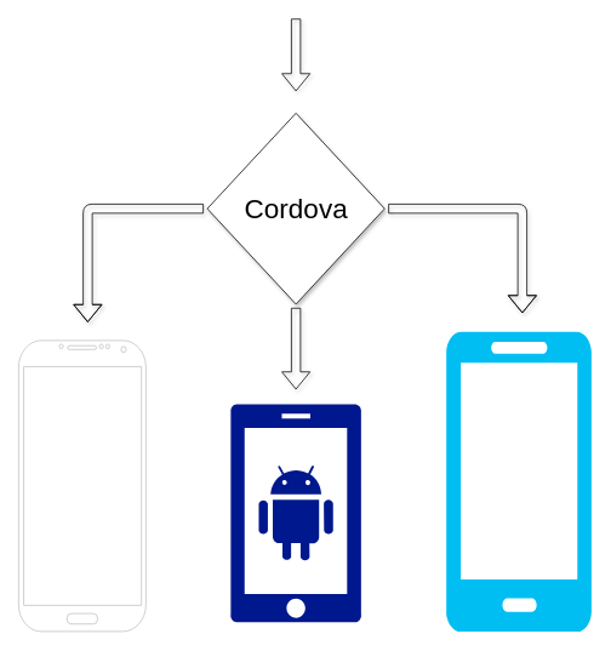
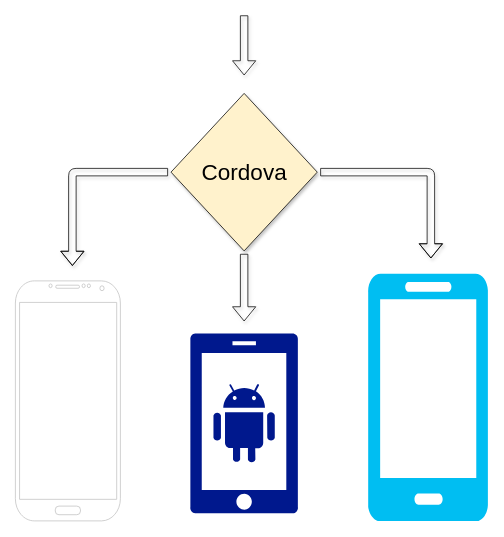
  <mxCell id="0" />
  <mxCell id="1" parent="0" />
  <mxCell id="2" value="" style="shape=flexArrow;endArrow=classic;html=1;exitX=0.5;exitY=1;exitDx=0;exitDy=0;shadow=1;" edge="1" parent="1"><mxGeometry width="50" height="50" relative="1" as="geometry"><mxPoint x="325" y="20" as="sourcePoint" /><mxPoint x="325" y="100" as="targetPoint" /></mxGeometry></mxCell>
- <mxCell id="3" value="&lt;font style=&quot;font-size: 30px&quot;&gt;Cordova&lt;/font&gt;" style="rhombus;whiteSpace=wrap;html=1;shadow=1;" vertex="1" parent="1"><mxGeometry x="227.5" y="124" width="195" height="210" as="geometry" /></mxCell>
+ <mxCell id="3" value="&lt;font style=&quot;font-size: 30px&quot;&gt;Cordova&lt;/font&gt;" style="rhombus;whiteSpace=wrap;html=1;shadow=1;fillColor=#fff2cc;" vertex="1" parent="1"><mxGeometry x="227.5" y="124" width="195" height="210" as="geometry" /></mxCell>
  <mxCell id="4" value="" style="shape=flexArrow;endArrow=classic;html=1;exitX=0;exitY=0.5;exitDx=0;exitDy=0;shadow=1;" edge="1" parent="1"><mxGeometry width="50" height="50" relative="1" as="geometry"><mxPoint x="223.5" y="229" as="sourcePoint" /><mxPoint x="96" y="354" as="targetPoint" /><Array as="points"><mxPoint x="96" y="229" /></Array></mxGeometry></mxCell>
  <mxCell id="5" value="" style="shape=flexArrow;endArrow=classic;html=1;exitX=0.5;exitY=1;exitDx=0;exitDy=0;shadow=1;" edge="1" parent="1"><mxGeometry width="50" height="50" relative="1" as="geometry"><mxPoint x="325" y="338" as="sourcePoint" /><mxPoint x="325" y="428" as="targetPoint" /></mxGeometry></mxCell>
  <mxCell id="6" value="" style="shape=flexArrow;endArrow=classic;html=1;exitX=1;exitY=0.5;exitDx=0;exitDy=0;shadow=1;" edge="1" parent="1"><mxGeometry width="50" height="50" relative="1" as="geometry"><mxPoint x="426.5" y="229" as="sourcePoint" /><mxPoint x="574" y="344" as="targetPoint" /><Array as="points"><mxPoint x="574" y="229" /></Array></mxGeometry></mxCell>
  <mxCell id="7" value="" style="verticalLabelPosition=bottom;verticalAlign=top;html=1;shadow=0;dashed=0;strokeWidth=1;shape=mxgraph.android.phone2;strokeColor=#c0c0c0;" vertex="1" parent="1"><mxGeometry x="20" y="374" width="140" height="320" as="geometry" /></mxCell>
  <mxCell id="8" value="" style="aspect=fixed;pointerEvents=1;shadow=0;dashed=0;html=1;strokeColor=none;labelPosition=center;verticalLabelPosition=bottom;verticalAlign=top;align=center;fillColor=#00188D;shape=mxgraph.mscae.enterprise.android_phone" vertex="1" parent="1"><mxGeometry x="253" y="444" width="144" height="240" as="geometry" /></mxCell>
  <mxCell id="9" value="" style="verticalLabelPosition=bottom;html=1;verticalAlign=top;align=center;strokeColor=none;fillColor=#00BEF2;shape=mxgraph.azure.mobile;pointerEvents=1;" vertex="1" parent="1"><mxGeometry x="490" y="364" width="160" height="330" as="geometry" /></mxCell>
